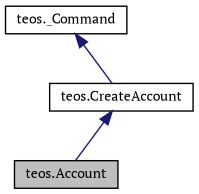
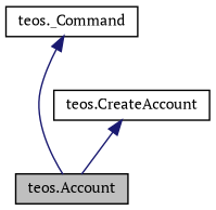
  digraph {
    fontname="PT Serif"
    node [color=black fillcolor=white fontname="PT Serif" fontsize=10 shape=record style=filled]
    edge [color=midnightblue dir=back fontname="PT Serif" fontsize=10 labelfontname=Helvetica labelfontsize=10 style=solid]
    n1 [fillcolor=grey75 fontcolor=black height=0.2 label="teos.Account" width=0.4]
    n2 [height=0.2 label="teos.CreateAccount" width=0.4]
    n3 [height=0.2 label="teos._Command" width=0.4]
    n2 -> n1
-   n3 -> n2
+   n3 -> n1
  }
